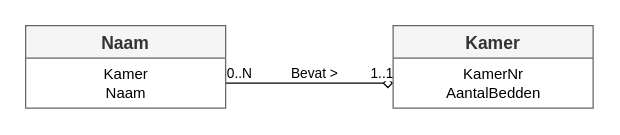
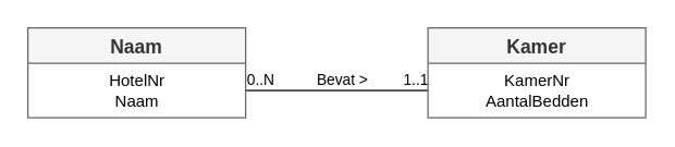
  <mxCell id="0" />
  <mxCell id="1" parent="0" />
- <mxCell id="2" value="" style="edgeStyle=orthogonalEdgeStyle;rounded=0;orthogonalLoop=1;jettySize=auto;html=1;endArrow=diamond;endFill=0;" edge="1" parent="1" source="6" target="9"><mxGeometry relative="1" as="geometry"><Array as="points"><mxPoint x="200" y="66" /><mxPoint x="200" y="66" /></Array></mxGeometry></mxCell>
+ <mxCell id="2" value="" style="edgeStyle=orthogonalEdgeStyle;rounded=0;orthogonalLoop=1;jettySize=auto;html=1;endArrow=none;endFill=0;" edge="1" parent="1" source="6" target="9"><mxGeometry relative="1" as="geometry"><Array as="points"><mxPoint x="200" y="66" /><mxPoint x="200" y="66" /></Array></mxGeometry></mxCell>
  <mxCell id="3" value="0..N" style="edgeLabel;html=1;align=center;verticalAlign=middle;resizable=0;points=[];" vertex="1" connectable="0" parent="2"><mxGeometry x="-0.792" y="3" relative="1" as="geometry"><mxPoint x="-4" y="-6" as="offset" /></mxGeometry></mxCell>
  <mxCell id="4" value="1..1" style="edgeLabel;html=1;align=center;verticalAlign=middle;resizable=0;points=[];" vertex="1" connectable="0" parent="2"><mxGeometry x="0.845" y="2" relative="1" as="geometry"><mxPoint y="-7" as="offset" /></mxGeometry></mxCell>
  <mxCell id="5" value="Bevat &amp;gt;" style="edgeLabel;html=1;align=center;verticalAlign=middle;resizable=0;points=[];" vertex="1" connectable="0" parent="2"><mxGeometry x="0.042" y="2" relative="1" as="geometry"><mxPoint y="-7" as="offset" /></mxGeometry></mxCell>
  <mxCell id="6" value="Naam" style="swimlane;fontStyle=1;childLayout=stackLayout;horizontal=1;startSize=26;horizontalStack=0;resizeParent=1;resizeParentMax=0;resizeLast=0;collapsible=1;marginBottom=0;align=center;fontSize=14;strokeColor=#666666;fillColor=#f5f5f5;fontColor=#333333;" vertex="1" parent="1"><mxGeometry x="20" y="20" width="160" height="66" as="geometry" /></mxCell>
- <mxCell id="7" value="Kamer&lt;br&gt;Naam" style="text;html=1;align=center;verticalAlign=middle;resizable=0;points=[];autosize=1;strokeColor=none;fillColor=none;" vertex="1" parent="6"><mxGeometry y="26" width="160" height="40" as="geometry" /></mxCell>
+ <mxCell id="7" value="HotelNr&lt;br&gt;Naam" style="text;html=1;align=center;verticalAlign=middle;resizable=0;points=[];autosize=1;strokeColor=none;fillColor=none;" vertex="1" parent="6"><mxGeometry y="26" width="160" height="40" as="geometry" /></mxCell>
  <mxCell id="8" value="Kamer" style="swimlane;fontStyle=1;childLayout=stackLayout;horizontal=1;startSize=26;horizontalStack=0;resizeParent=1;resizeParentMax=0;resizeLast=0;collapsible=1;marginBottom=0;align=center;fontSize=14;strokeColor=#666666;fillColor=#f5f5f5;fontColor=#333333;" vertex="1" parent="1"><mxGeometry x="314" y="20" width="160" height="66" as="geometry" /></mxCell>
  <mxCell id="9" value="KamerNr&lt;br&gt;AantalBedden" style="text;html=1;align=center;verticalAlign=middle;resizable=0;points=[];autosize=1;strokeColor=none;fillColor=none;" vertex="1" parent="8"><mxGeometry y="26" width="160" height="40" as="geometry" /></mxCell>
